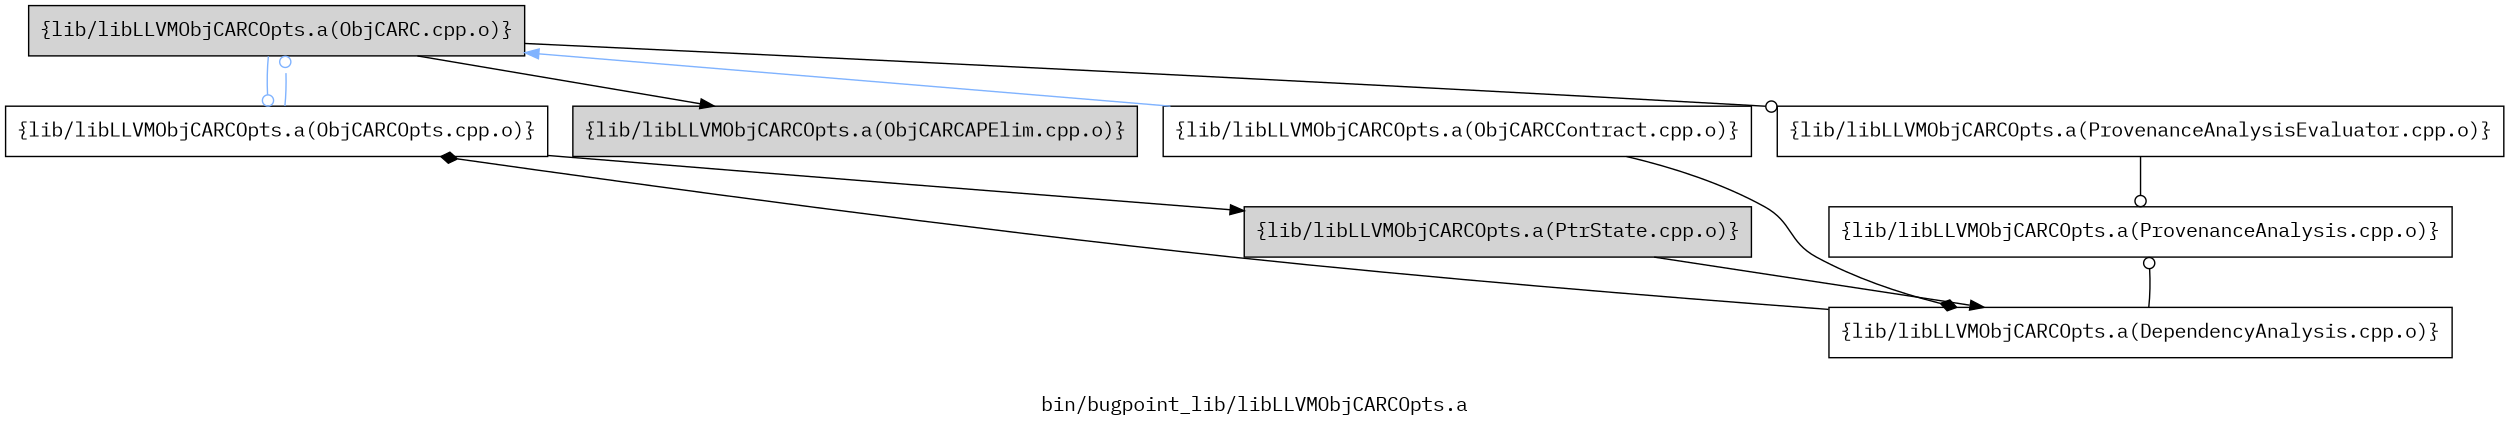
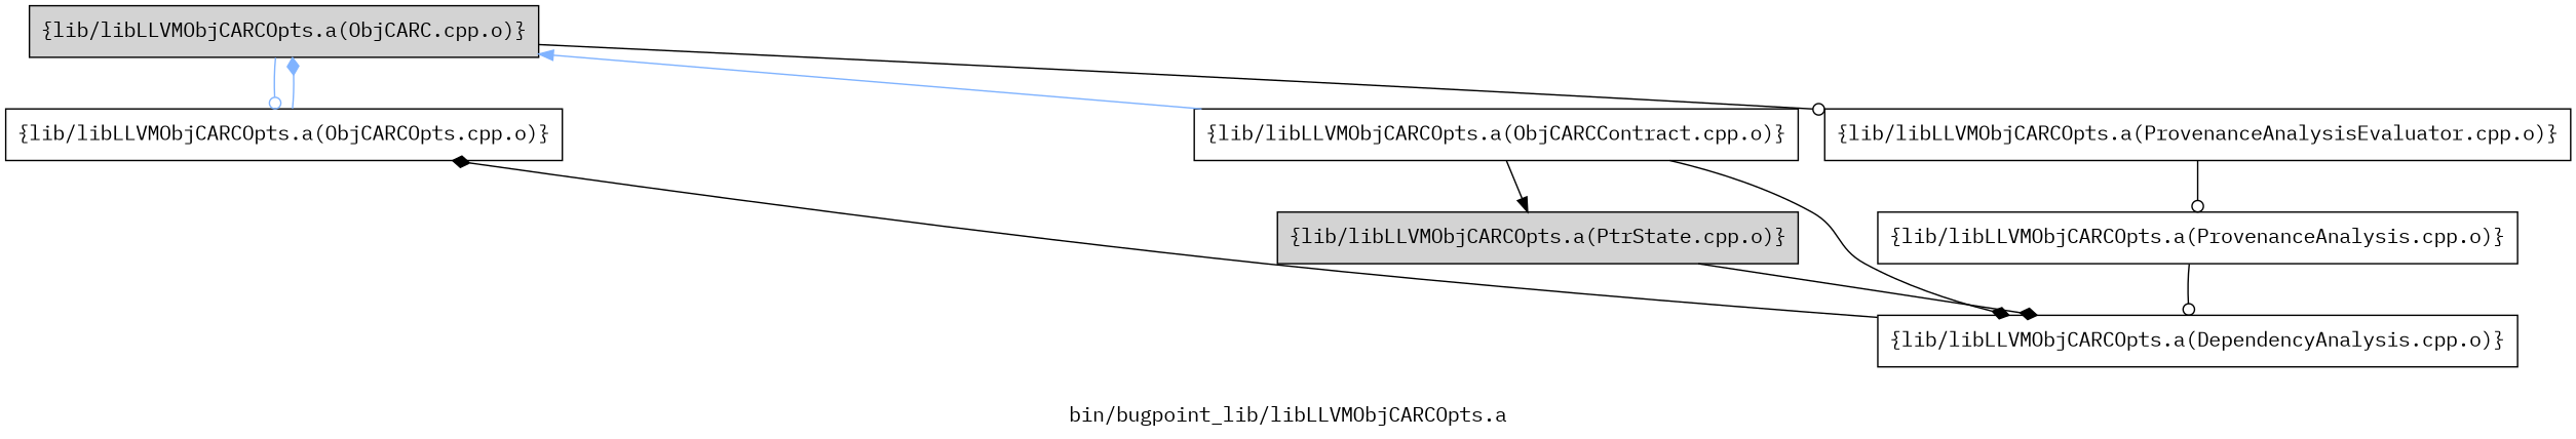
  digraph {
    fontname="IBM Plex Mono"
    label="bin/bugpoint_lib/libLLVMObjCARCOpts.a"
    rankdir=TB
    node [fillcolor=white fontname="IBM Plex Mono" group=0 shape=box style=filled]
    edge [arrowhead=odot fontname="IBM Plex Mono"]
    n1 [fillcolor=lightgrey group=1 label="{lib/libLLVMObjCARCOpts.a(ObjCARC.cpp.o)}"]
    n2 [group=1 label="{lib/libLLVMObjCARCOpts.a(ObjCARCOpts.cpp.o)}"]
-   n3 [fillcolor=lightgrey label="{lib/libLLVMObjCARCOpts.a(ObjCARCAPElim.cpp.o)}"]
    n4 [group=1 label="{lib/libLLVMObjCARCOpts.a(ObjCARCContract.cpp.o)}"]
    n5 [label="{lib/libLLVMObjCARCOpts.a(ProvenanceAnalysisEvaluator.cpp.o)}"]
    n6 [fillcolor=lightgrey label="{lib/libLLVMObjCARCOpts.a(PtrState.cpp.o)}"]
    n7 [label="{lib/libLLVMObjCARCOpts.a(DependencyAnalysis.cpp.o)}"]
    n8 [label="{lib/libLLVMObjCARCOpts.a(ProvenanceAnalysis.cpp.o)}"]
    subgraph sub_1 {
      rank=same
      n1
    }
    subgraph sub_2 {
      rank=same
      n2
-     n3
      n4
      n5
    }
    n1 -> n2 [color="0.600000 0.5 1"]
-   n1 -> n3 [arrowhead=normal]
    n1 -> n5
-   n2 -> n1 [color="0.600000 0.5 1"]
-   n2 -> n6 [arrowhead=normal]
+   n2 -> n1 [arrowhead=diamond color="0.600000 0.5 1"]
+   n4 -> n6 [arrowhead=normal]
    n4 -> n1 [arrowhead=normal color="0.600000 0.5 1"]
    n4 -> n7 [arrowhead=diamond]
    n5 -> n8
-   n6 -> n7 [arrowhead=normal]
+   n6 -> n7 [arrowhead=diamond]
    n7 -> n2 [arrowhead=diamond]
-   n7 -> n8
+   n8 -> n7
  }
